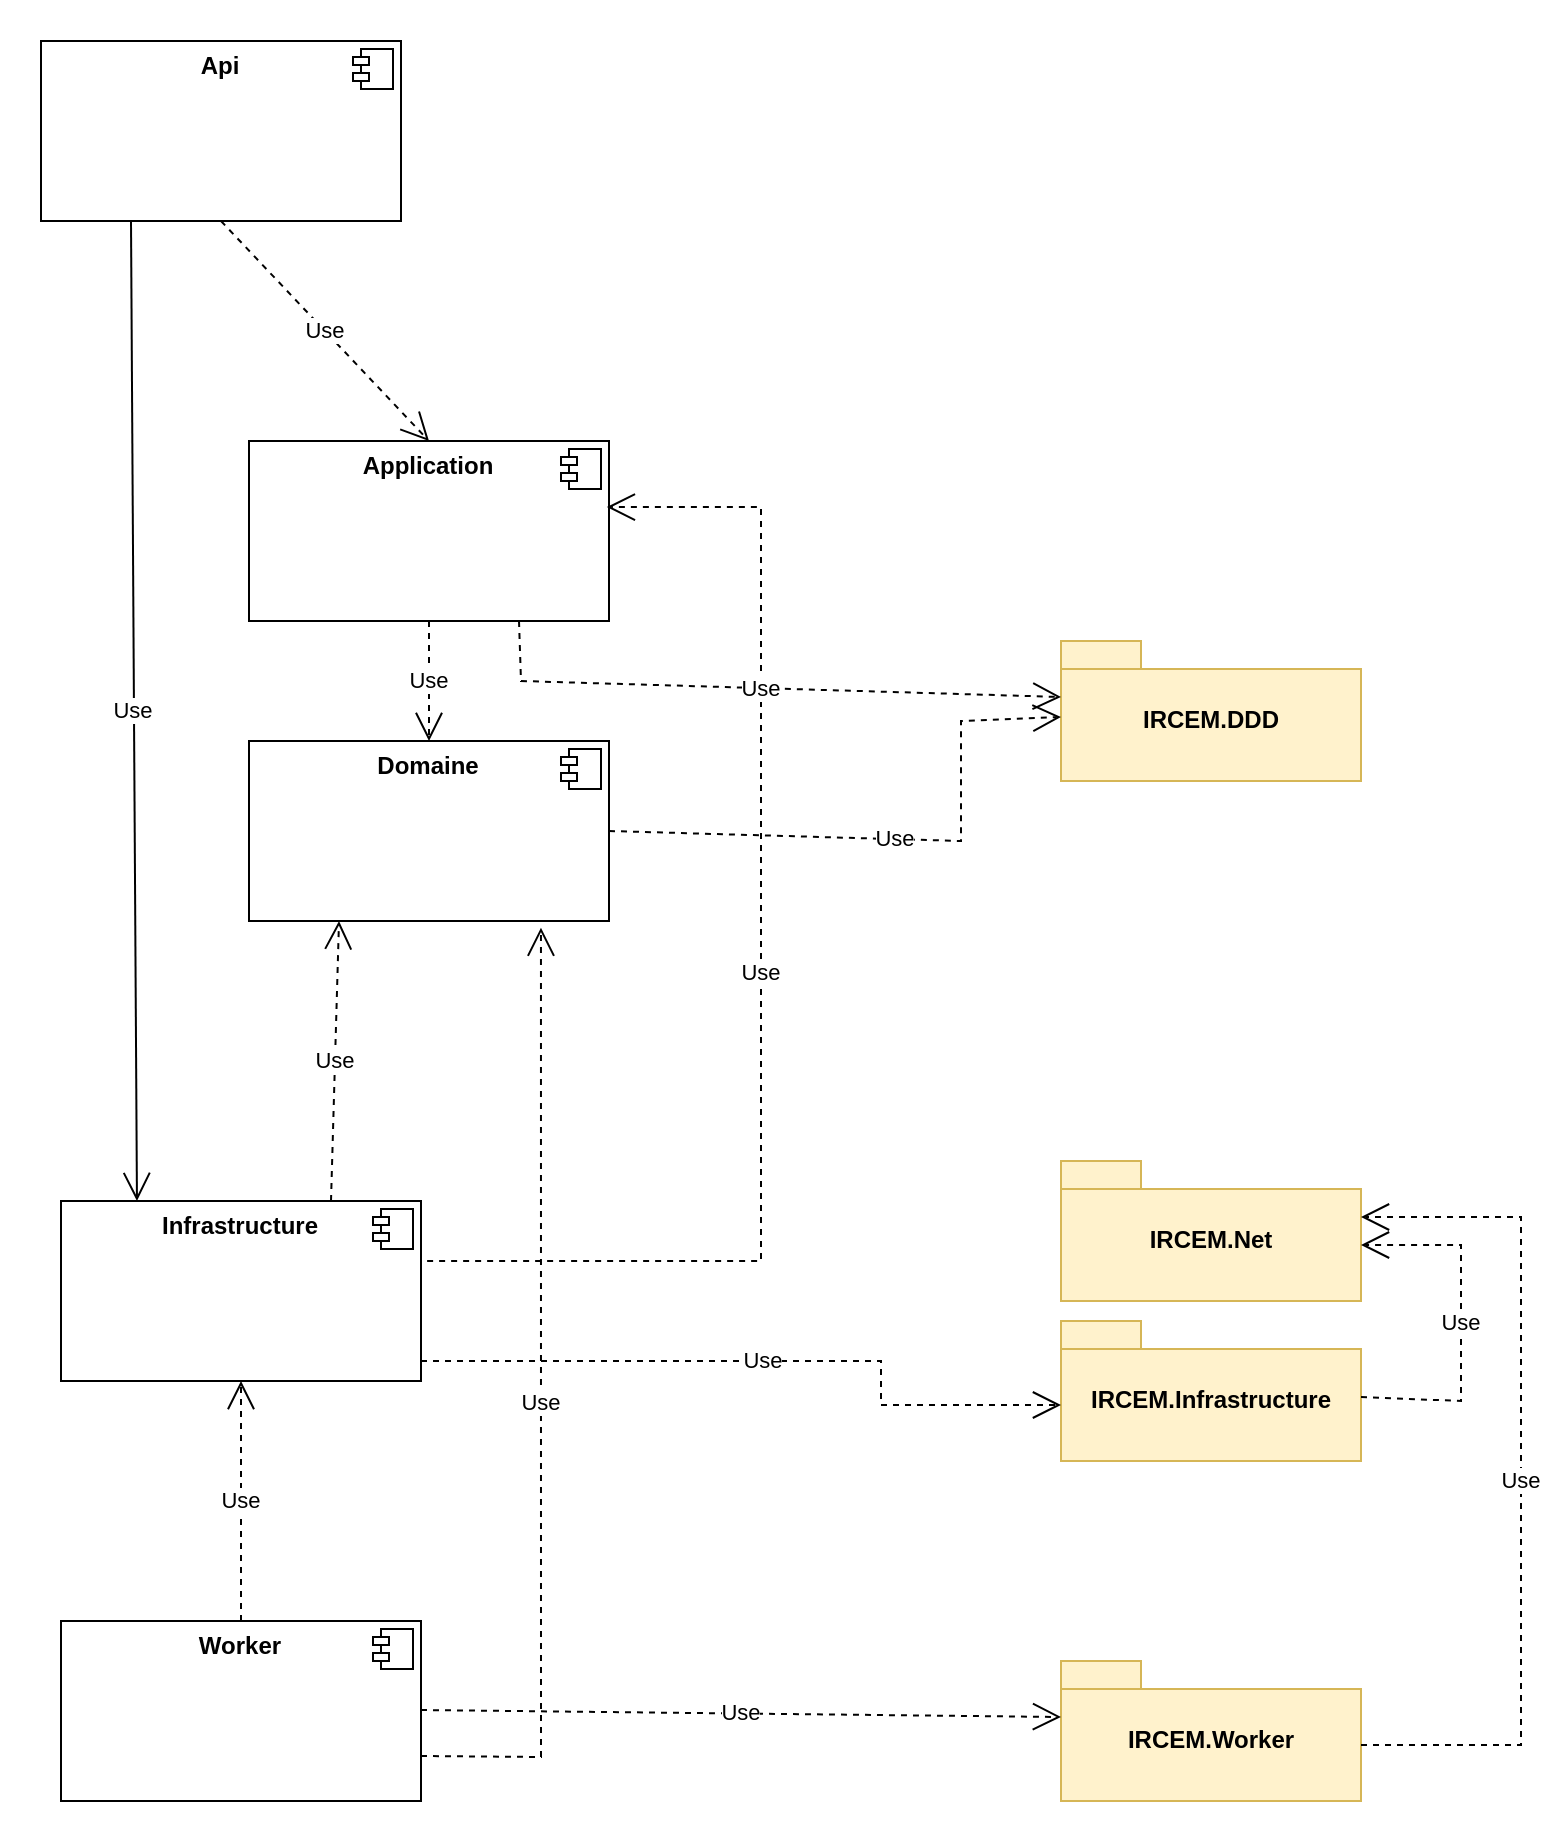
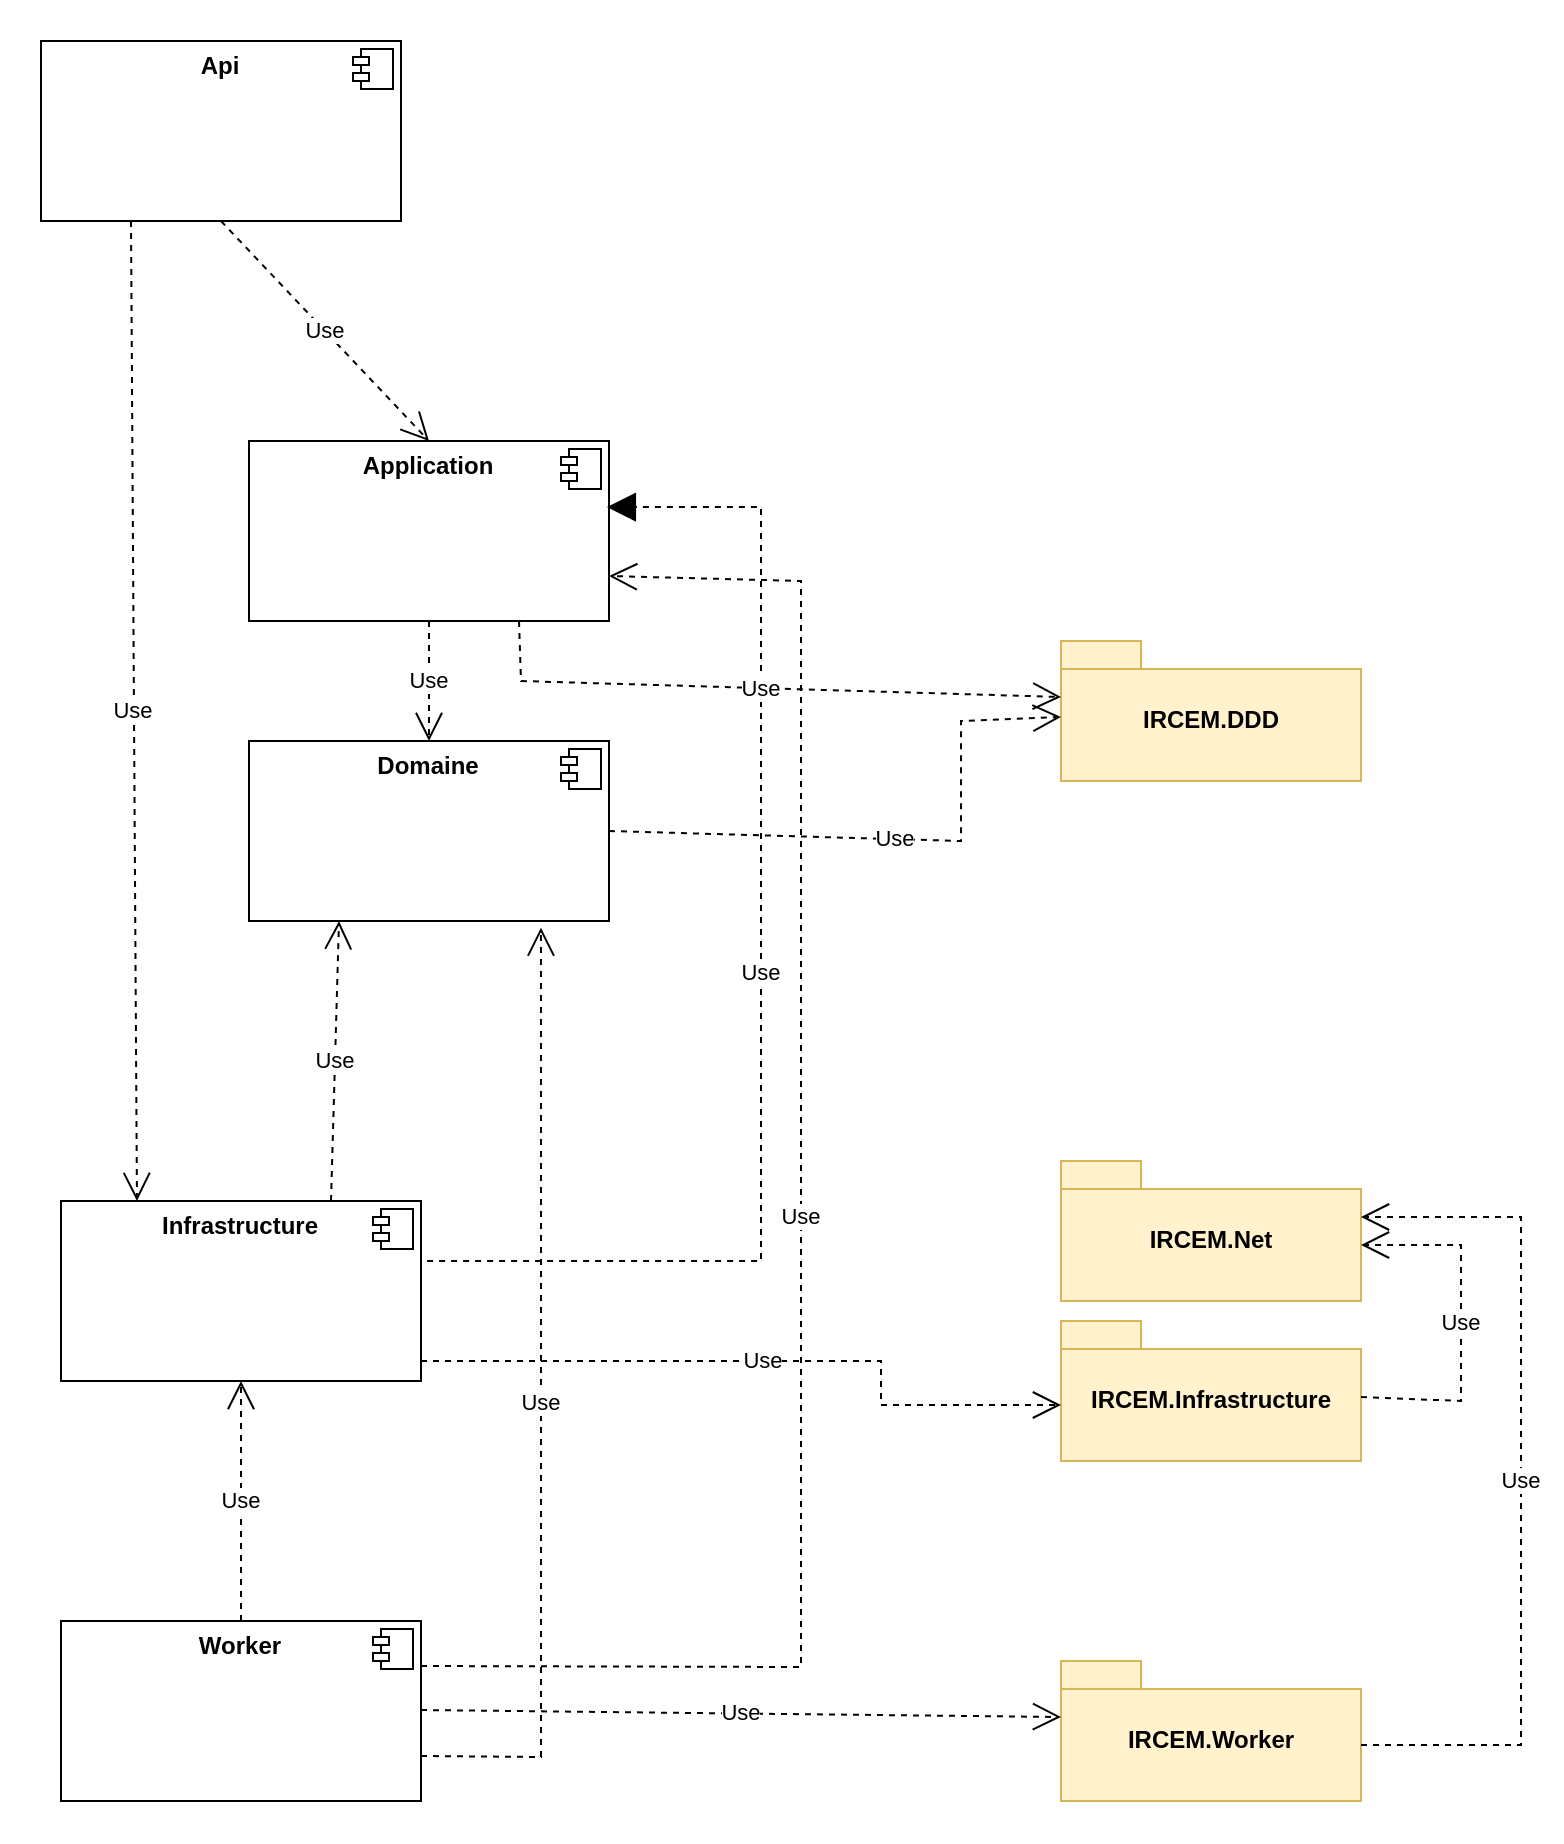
  <mxCell id="0" />
  <mxCell id="1" parent="0" />
  <mxCell id="2" value="&lt;p style=&quot;margin:0px;margin-top:6px;text-align:center;&quot;&gt;&lt;b&gt;Api&lt;/b&gt;&lt;/p&gt;&lt;p style=&quot;margin:0px;margin-top:6px;text-align:center;&quot;&gt;&lt;b&gt;&lt;br&gt;&lt;/b&gt;&lt;/p&gt;" style="align=left;overflow=fill;html=1;dropTarget=0;" parent="1" vertex="1"><mxGeometry x="20" y="20" width="180" height="90" as="geometry" /></mxCell>
  <mxCell id="3" value="" style="shape=component;jettyWidth=8;jettyHeight=4;" parent="2" vertex="1"><mxGeometry x="1" width="20" height="20" relative="1" as="geometry"><mxPoint x="-24" y="4" as="offset" /></mxGeometry></mxCell>
  <mxCell id="4" value="&lt;p style=&quot;margin:0px;margin-top:6px;text-align:center;&quot;&gt;&lt;b&gt;Infrastructure&lt;/b&gt;&lt;/p&gt;&lt;p style=&quot;margin:0px;margin-top:6px;text-align:center;&quot;&gt;&lt;b&gt;&lt;br&gt;&lt;/b&gt;&lt;/p&gt;" style="align=left;overflow=fill;html=1;dropTarget=0;" parent="1" vertex="1"><mxGeometry x="30" y="600" width="180" height="90" as="geometry" /></mxCell>
  <mxCell id="5" value="" style="shape=component;jettyWidth=8;jettyHeight=4;" parent="4" vertex="1"><mxGeometry x="1" width="20" height="20" relative="1" as="geometry"><mxPoint x="-24" y="4" as="offset" /></mxGeometry></mxCell>
  <mxCell id="6" value="&lt;p style=&quot;margin:0px;margin-top:6px;text-align:center;&quot;&gt;&lt;b&gt;Application&lt;/b&gt;&lt;/p&gt;&lt;p style=&quot;margin:0px;margin-top:6px;text-align:center;&quot;&gt;&lt;b&gt;&lt;br&gt;&lt;/b&gt;&lt;/p&gt;" style="align=left;overflow=fill;html=1;dropTarget=0;" parent="1" vertex="1"><mxGeometry x="124" y="220" width="180" height="90" as="geometry" /></mxCell>
  <mxCell id="7" value="" style="shape=component;jettyWidth=8;jettyHeight=4;" parent="6" vertex="1"><mxGeometry x="1" width="20" height="20" relative="1" as="geometry"><mxPoint x="-24" y="4" as="offset" /></mxGeometry></mxCell>
  <mxCell id="8" value="&lt;p style=&quot;margin:0px;margin-top:6px;text-align:center;&quot;&gt;&lt;b&gt;Domaine&lt;/b&gt;&lt;/p&gt;&lt;p style=&quot;margin:0px;margin-top:6px;text-align:center;&quot;&gt;&lt;b&gt;&lt;br&gt;&lt;/b&gt;&lt;/p&gt;" style="align=left;overflow=fill;html=1;dropTarget=0;" parent="1" vertex="1"><mxGeometry x="124" y="370" width="180" height="90" as="geometry" /></mxCell>
  <mxCell id="9" value="" style="shape=component;jettyWidth=8;jettyHeight=4;" parent="8" vertex="1"><mxGeometry x="1" width="20" height="20" relative="1" as="geometry"><mxPoint x="-24" y="4" as="offset" /></mxGeometry></mxCell>
  <mxCell id="10" value="Use" style="endArrow=open;endSize=12;dashed=1;html=1;rounded=0;entryX=0.5;entryY=0;entryDx=0;entryDy=0;" parent="1" source="6" target="8" edge="1"><mxGeometry width="160" relative="1" as="geometry"><mxPoint x="350" y="190" as="sourcePoint" /><mxPoint x="510" y="190" as="targetPoint" /></mxGeometry></mxCell>
- <mxCell id="11" value="Use" style="endArrow=open;endSize=12;dashed=0;html=1;rounded=0;exitX=0.25;exitY=1;exitDx=0;exitDy=0;entryX=0.211;entryY=0;entryDx=0;entryDy=0;entryPerimeter=0;" parent="1" source="2" target="4" edge="1"><mxGeometry width="160" relative="1" as="geometry"><mxPoint x="149" y="120" as="sourcePoint" /><mxPoint x="195" y="190" as="targetPoint" /></mxGeometry></mxCell>
+ <mxCell id="11" value="Use" style="endArrow=open;endSize=12;dashed=1;html=1;rounded=0;exitX=0.25;exitY=1;exitDx=0;exitDy=0;entryX=0.211;entryY=0;entryDx=0;entryDy=0;entryPerimeter=0;" parent="1" source="2" target="4" edge="1"><mxGeometry width="160" relative="1" as="geometry"><mxPoint x="149" y="120" as="sourcePoint" /><mxPoint x="195" y="190" as="targetPoint" /></mxGeometry></mxCell>
  <mxCell id="12" value="Use" style="endArrow=open;endSize=12;dashed=1;html=1;rounded=0;exitX=0.5;exitY=1;exitDx=0;exitDy=0;entryX=0.5;entryY=0;entryDx=0;entryDy=0;" parent="1" source="2" target="6" edge="1"><mxGeometry width="160" relative="1" as="geometry"><mxPoint x="127" y="121" as="sourcePoint" /><mxPoint x="200" y="180" as="targetPoint" /></mxGeometry></mxCell>
- <mxCell id="13" value="Use" style="endArrow=open;endSize=12;dashed=1;html=1;rounded=0;exitX=1.017;exitY=0.333;exitDx=0;exitDy=0;exitPerimeter=0;entryX=0.994;entryY=0.367;entryDx=0;entryDy=0;entryPerimeter=0;" parent="1" source="4" target="6" edge="1"><mxGeometry width="160" relative="1" as="geometry"><mxPoint x="400" y="170" as="sourcePoint" /><mxPoint x="560" y="170" as="targetPoint" /><Array as="points"><mxPoint x="380" y="630" /><mxPoint x="380" y="430" /><mxPoint x="380" y="253" /></Array></mxGeometry></mxCell>
+ <mxCell id="13" value="Use" style="endArrow=block;endSize=12;dashed=1;html=1;rounded=0;exitX=1.017;exitY=0.333;exitDx=0;exitDy=0;exitPerimeter=0;entryX=0.994;entryY=0.367;entryDx=0;entryDy=0;entryPerimeter=0;" parent="1" source="4" target="6" edge="1"><mxGeometry width="160" relative="1" as="geometry"><mxPoint x="400" y="170" as="sourcePoint" /><mxPoint x="560" y="170" as="targetPoint" /><Array as="points"><mxPoint x="380" y="630" /><mxPoint x="380" y="430" /><mxPoint x="380" y="253" /></Array></mxGeometry></mxCell>
  <mxCell id="14" value="Use" style="endArrow=open;endSize=12;dashed=1;html=1;rounded=0;exitX=0.75;exitY=0;exitDx=0;exitDy=0;entryX=0.25;entryY=1;entryDx=0;entryDy=0;" parent="1" source="4" target="8" edge="1"><mxGeometry width="160" relative="1" as="geometry"><mxPoint x="130" y="350" as="sourcePoint" /><mxPoint x="170" y="460" as="targetPoint" /></mxGeometry></mxCell>
  <mxCell id="15" value="IRCEM.DDD" style="shape=folder;fontStyle=1;spacingTop=10;tabWidth=40;tabHeight=14;tabPosition=left;html=1;fillColor=#fff2cc;strokeColor=#d6b656;" vertex="1" parent="1"><mxGeometry x="530" y="320" width="150" height="70" as="geometry" /></mxCell>
  <mxCell id="16" value="IRCEM.Net&lt;br&gt;" style="shape=folder;fontStyle=1;spacingTop=10;tabWidth=40;tabHeight=14;tabPosition=left;html=1;fillColor=#fff2cc;strokeColor=#d6b656;" vertex="1" parent="1"><mxGeometry x="530" y="580" width="150" height="70" as="geometry" /></mxCell>
  <mxCell id="17" value="IRCEM.Infrastructure&lt;br&gt;" style="shape=folder;fontStyle=1;spacingTop=10;tabWidth=40;tabHeight=14;tabPosition=left;html=1;fillColor=#fff2cc;strokeColor=#d6b656;" vertex="1" parent="1"><mxGeometry x="530" y="660" width="150" height="70" as="geometry" /></mxCell>
  <mxCell id="18" value="IRCEM.Worker&lt;br&gt;" style="shape=folder;fontStyle=1;spacingTop=10;tabWidth=40;tabHeight=14;tabPosition=left;html=1;fillColor=#fff2cc;strokeColor=#d6b656;" vertex="1" parent="1"><mxGeometry x="530" y="830" width="150" height="70" as="geometry" /></mxCell>
  <mxCell id="19" value="&lt;p style=&quot;margin:0px;margin-top:6px;text-align:center;&quot;&gt;&lt;b&gt;Worker&lt;/b&gt;&lt;/p&gt;&lt;p style=&quot;margin:0px;margin-top:6px;text-align:center;&quot;&gt;&lt;b&gt;&lt;br&gt;&lt;/b&gt;&lt;/p&gt;" style="align=left;overflow=fill;html=1;dropTarget=0;" vertex="1" parent="1"><mxGeometry x="30" y="810" width="180" height="90" as="geometry" /></mxCell>
  <mxCell id="20" value="" style="shape=component;jettyWidth=8;jettyHeight=4;" vertex="1" parent="19"><mxGeometry x="1" width="20" height="20" relative="1" as="geometry"><mxPoint x="-24" y="4" as="offset" /></mxGeometry></mxCell>
+ <mxCell id="21" value="Use" style="endArrow=open;endSize=12;dashed=1;html=1;rounded=0;exitX=1;exitY=0.25;exitDx=0;exitDy=0;entryX=1;entryY=0.75;entryDx=0;entryDy=0;" edge="1" parent="1" source="19" target="6"><mxGeometry width="160" relative="1" as="geometry"><mxPoint x="130" y="560" as="sourcePoint" /><mxPoint x="290" y="560" as="targetPoint" /><Array as="points"><mxPoint x="400" y="833" /><mxPoint x="400" y="290" /></Array></mxGeometry></mxCell>
  <mxCell id="22" value="Use" style="endArrow=open;endSize=12;dashed=1;html=1;rounded=0;exitX=1;exitY=0.75;exitDx=0;exitDy=0;entryX=0.811;entryY=1.037;entryDx=0;entryDy=0;entryPerimeter=0;" edge="1" parent="1" source="19" target="8"><mxGeometry width="160" relative="1" as="geometry"><mxPoint x="130" y="560" as="sourcePoint" /><mxPoint x="290" y="560" as="targetPoint" /><Array as="points"><mxPoint x="270" y="878" /></Array></mxGeometry></mxCell>
  <mxCell id="23" value="Use" style="endArrow=open;endSize=12;dashed=1;html=1;rounded=0;exitX=0.5;exitY=0;exitDx=0;exitDy=0;" edge="1" parent="1" source="19" target="4"><mxGeometry width="160" relative="1" as="geometry"><mxPoint x="130" y="560" as="sourcePoint" /><mxPoint x="290" y="560" as="targetPoint" /></mxGeometry></mxCell>
  <mxCell id="24" value="Use" style="endArrow=open;endSize=12;dashed=1;html=1;rounded=0;entryX=0;entryY=0;entryDx=0;entryDy=28;entryPerimeter=0;" edge="1" parent="1" target="15"><mxGeometry width="160" relative="1" as="geometry"><mxPoint x="259" y="310" as="sourcePoint" /><mxPoint x="290" y="560" as="targetPoint" /><Array as="points"><mxPoint x="260" y="340" /></Array></mxGeometry></mxCell>
  <mxCell id="25" value="Use" style="endArrow=open;endSize=12;dashed=1;html=1;rounded=0;exitX=1;exitY=0.5;exitDx=0;exitDy=0;" edge="1" parent="1" source="8" target="15"><mxGeometry width="160" relative="1" as="geometry"><mxPoint x="130" y="560" as="sourcePoint" /><mxPoint x="290" y="560" as="targetPoint" /><Array as="points"><mxPoint x="480" y="420" /><mxPoint x="480" y="360" /></Array></mxGeometry></mxCell>
  <mxCell id="26" value="Use" style="endArrow=open;endSize=12;dashed=1;html=1;rounded=0;entryX=0;entryY=0;entryDx=0;entryDy=42;entryPerimeter=0;" edge="1" parent="1" target="17"><mxGeometry width="160" relative="1" as="geometry"><mxPoint x="210" y="680" as="sourcePoint" /><mxPoint x="290" y="680" as="targetPoint" /><Array as="points"><mxPoint x="440" y="680" /><mxPoint x="440" y="702" /></Array></mxGeometry></mxCell>
  <mxCell id="27" value="Use" style="endArrow=open;endSize=12;dashed=1;html=1;rounded=0;entryX=0;entryY=0;entryDx=0;entryDy=28;entryPerimeter=0;" edge="1" parent="1" target="18"><mxGeometry width="160" relative="1" as="geometry"><mxPoint x="210" y="854.5" as="sourcePoint" /><mxPoint x="370" y="854.5" as="targetPoint" /></mxGeometry></mxCell>
  <mxCell id="28" value="Use" style="endArrow=open;endSize=12;dashed=1;html=1;rounded=0;entryX=0;entryY=0;entryDx=150;entryDy=42;entryPerimeter=0;" edge="1" parent="1" source="17" target="16"><mxGeometry width="160" relative="1" as="geometry"><mxPoint x="740" y="710" as="sourcePoint" /><mxPoint x="290" y="440" as="targetPoint" /><Array as="points"><mxPoint x="730" y="700" /><mxPoint x="730" y="622" /></Array></mxGeometry></mxCell>
  <mxCell id="29" value="Use" style="endArrow=open;endSize=12;dashed=1;html=1;rounded=0;exitX=0;exitY=0;exitDx=150;exitDy=42;exitPerimeter=0;entryX=0;entryY=0;entryDx=150;entryDy=28;entryPerimeter=0;" edge="1" parent="1" source="18" target="16"><mxGeometry width="160" relative="1" as="geometry"><mxPoint x="130" y="770" as="sourcePoint" /><mxPoint x="290" y="770" as="targetPoint" /><Array as="points"><mxPoint x="760" y="872" /><mxPoint x="760" y="608" /></Array></mxGeometry></mxCell>
